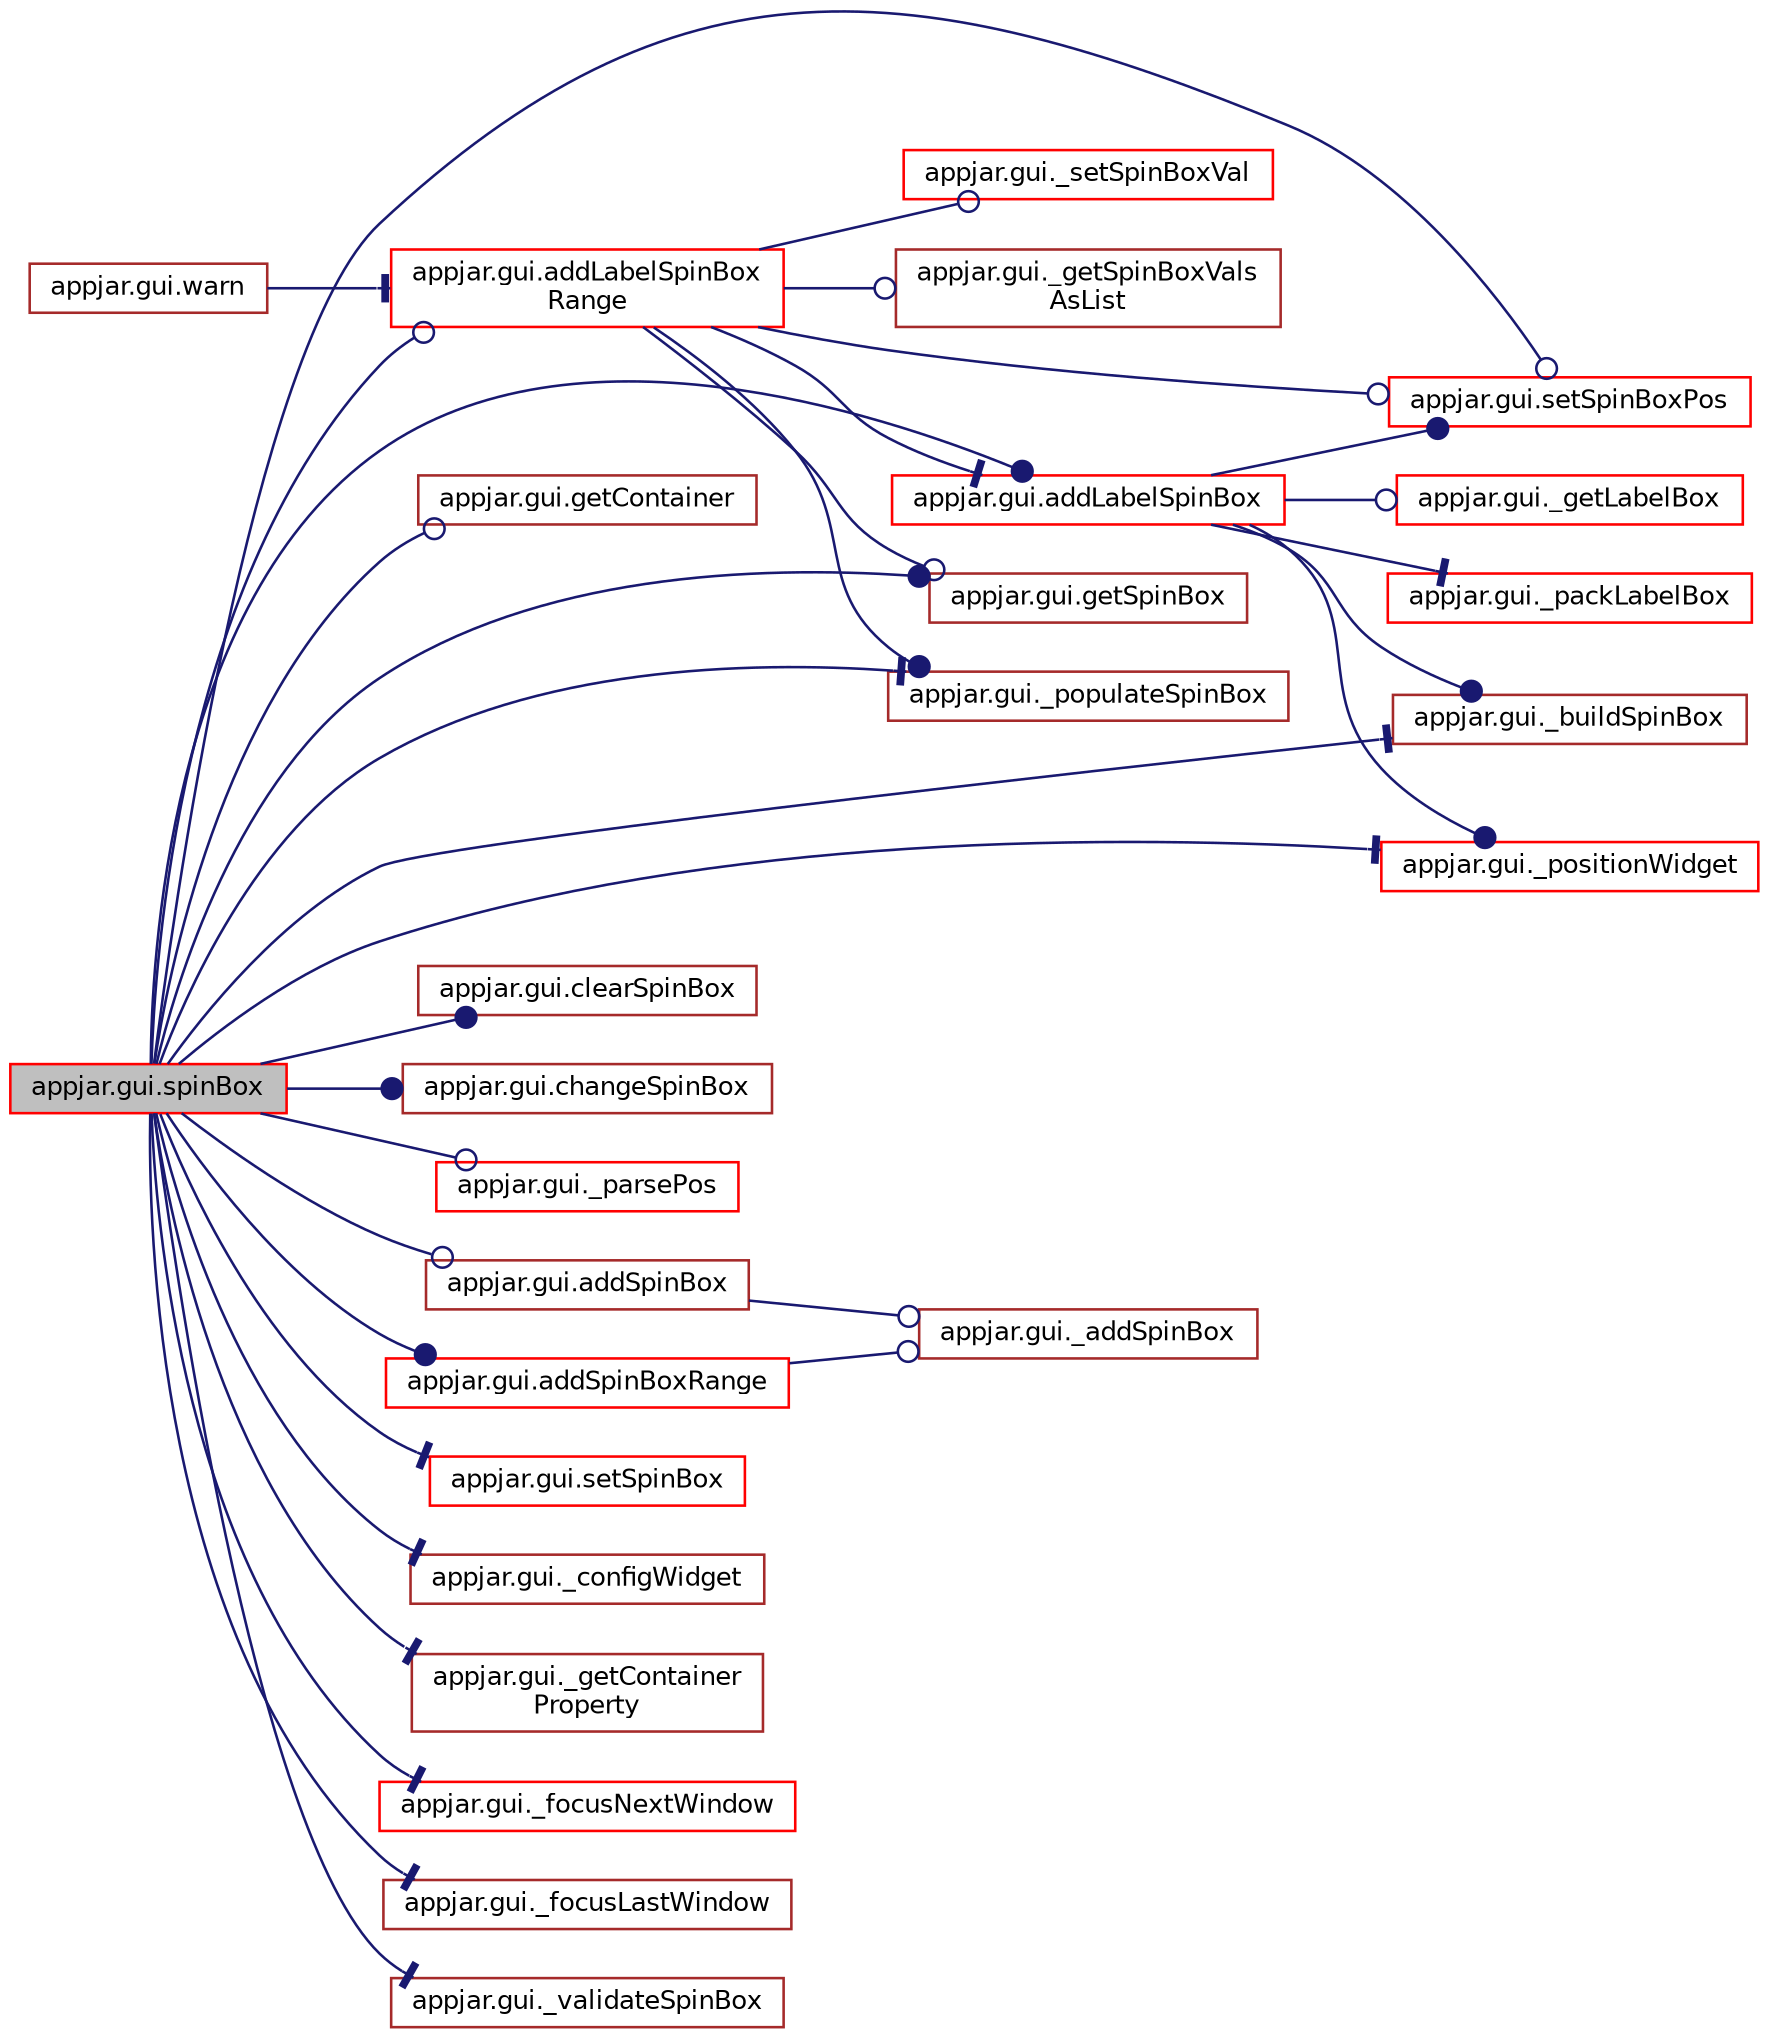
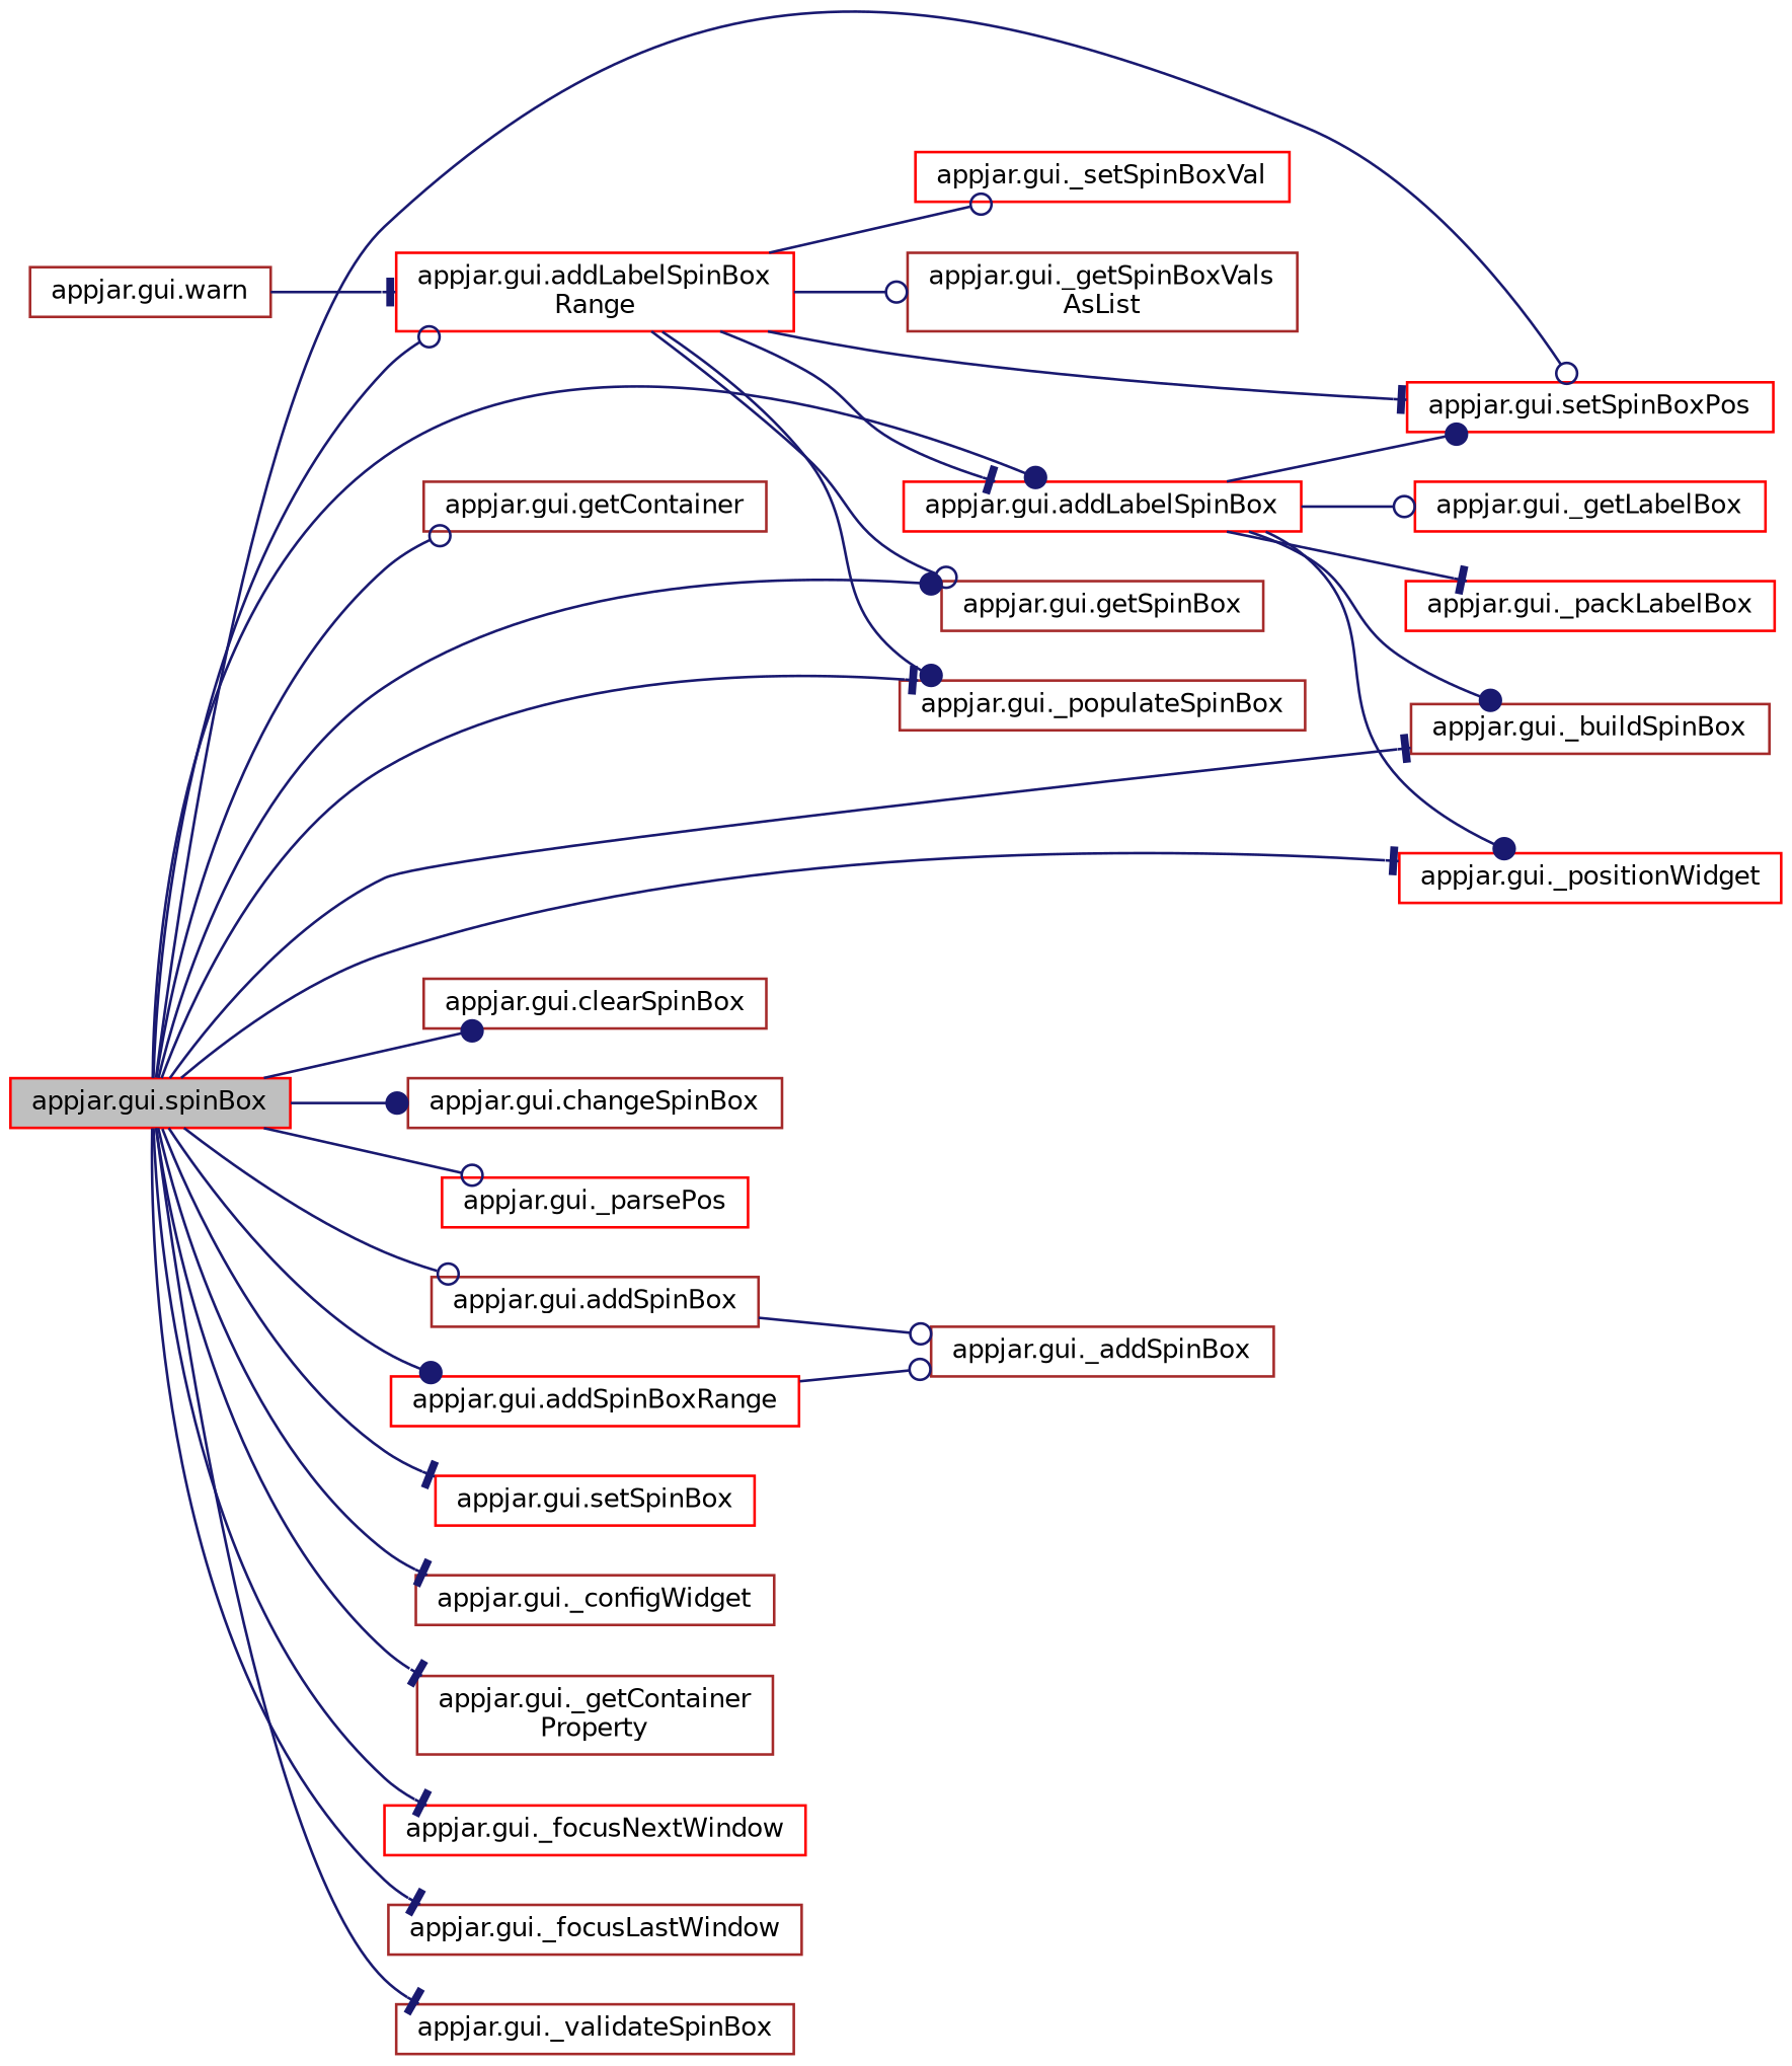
  digraph {
    rankdir=LR
    node [color=brown fillcolor=white fontname=Helvetica fontsize=10 shape=record style=filled]
    edge [arrowhead=odot color=midnightblue fontname=Helvetica fontsize=10 labelfontname=Helvetica labelfontsize=10 style=solid]
    n1 [color=red fillcolor=grey75 fontcolor=black height=0.2 label="appjar.gui.spinBox" width=0.4]
    n2 [color=red height=0.2 label="appjar.gui.setSpinBoxPos" width=0.4]
    n3 [height=0.2 label="appjar.gui.clearSpinBox" width=0.4]
    n4 [height=0.2 label="appjar.gui.changeSpinBox" width=0.4]
    n5 [height=0.2 label="appjar.gui.getSpinBox" width=0.4]
    n6 [color=red height=0.2 label="appjar.gui._parsePos" width=0.4]
    n7 [color=red height=0.2 label="appjar.gui.addLabelSpinBox\lRange" width=0.4]
    n8 [color=red height=0.2 label="appjar.gui.addLabelSpinBox" width=0.4]
    n9 [height=0.2 label="appjar.gui._buildSpinBox" width=0.4]
    n10 [color=red height=0.2 label="appjar.gui._positionWidget" width=0.4]
    n11 [height=0.2 label="appjar.gui._populateSpinBox" width=0.4]
    n12 [color=red height=0.2 label="appjar.gui.addSpinBoxRange" width=0.4]
    n13 [height=0.2 label="appjar.gui.addSpinBox" width=0.4]
    n14 [color=red height=0.2 label="appjar.gui.setSpinBox" width=0.4]
    n15 [height=0.2 label="appjar.gui._configWidget" width=0.4]
    n16 [height=0.2 label="appjar.gui._getContainer\lProperty" width=0.4]
    n17 [color=red height=0.2 label="appjar.gui._focusNextWindow" width=0.4]
    n18 [height=0.2 label="appjar.gui._focusLastWindow" width=0.4]
    n19 [height=0.2 label="appjar.gui._validateSpinBox" width=0.4]
    n20 [height=0.2 label="appjar.gui.getContainer" width=0.4]
    n21 [height=0.2 label="appjar.gui._getSpinBoxVals\lAsList" width=0.4]
    n22 [color=red height=0.2 label="appjar.gui._setSpinBoxVal" width=0.4]
    n23 [color=red height=0.2 label="appjar.gui._getLabelBox" width=0.4]
    n24 [color=red height=0.2 label="appjar.gui._packLabelBox" width=0.4]
    n25 [height=0.2 label="appjar.gui._addSpinBox" width=0.4]
    n26 [height=0.2 label="appjar.gui.warn" width=0.4]
    n1 -> n2
    n1 -> n3 [arrowhead=dot]
    n1 -> n4 [arrowhead=dot]
    n1 -> n5 [arrowhead=dot]
    n1 -> n6
    n1 -> n7
    n1 -> n8 [arrowhead=dot]
    n1 -> n9 [arrowhead=tee]
    n1 -> n10 [arrowhead=tee]
    n1 -> n11 [arrowhead=tee]
    n1 -> n12 [arrowhead=dot]
    n1 -> n13
    n1 -> n14 [arrowhead=tee]
    n1 -> n15 [arrowhead=tee]
    n1 -> n16 [arrowhead=tee]
    n1 -> n17 [arrowhead=tee]
    n1 -> n18 [arrowhead=tee]
    n1 -> n19 [arrowhead=tee]
    n1 -> n20
-   n7 -> n2
+   n7 -> n2 [arrowhead=tee]
    n7 -> n5
    n7 -> n8 [arrowhead=tee]
    n7 -> n11 [arrowhead=dot]
    n7 -> n21
    n7 -> n22
    n8 -> n2 [arrowhead=dot]
    n8 -> n9 [arrowhead=dot]
    n8 -> n10 [arrowhead=dot]
    n8 -> n23
    n8 -> n24 [arrowhead=tee]
    n12 -> n25
    n13 -> n25
    n26 -> n7 [arrowhead=tee]
  }
